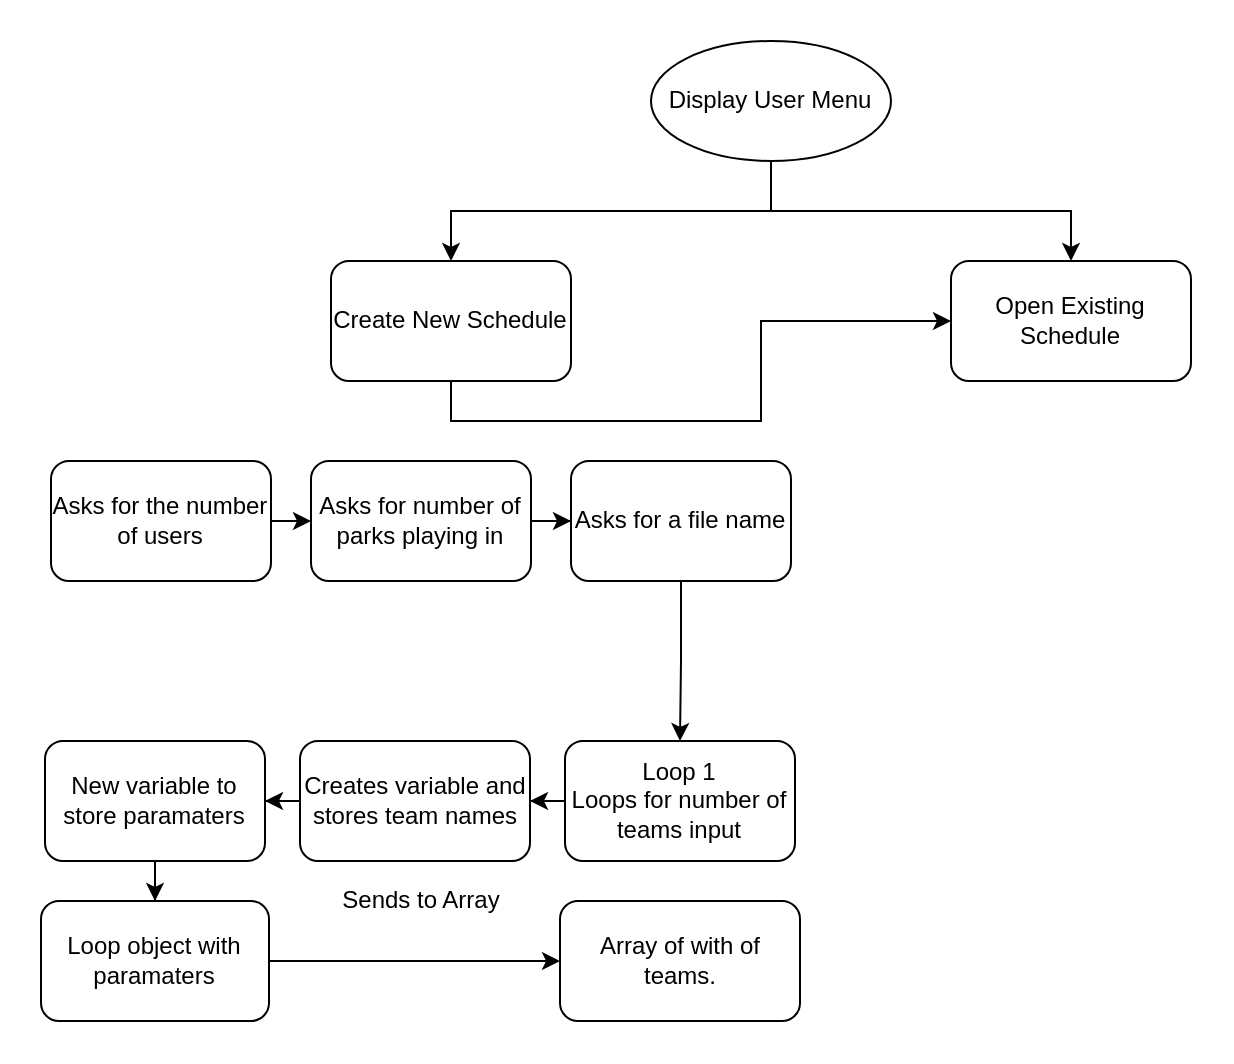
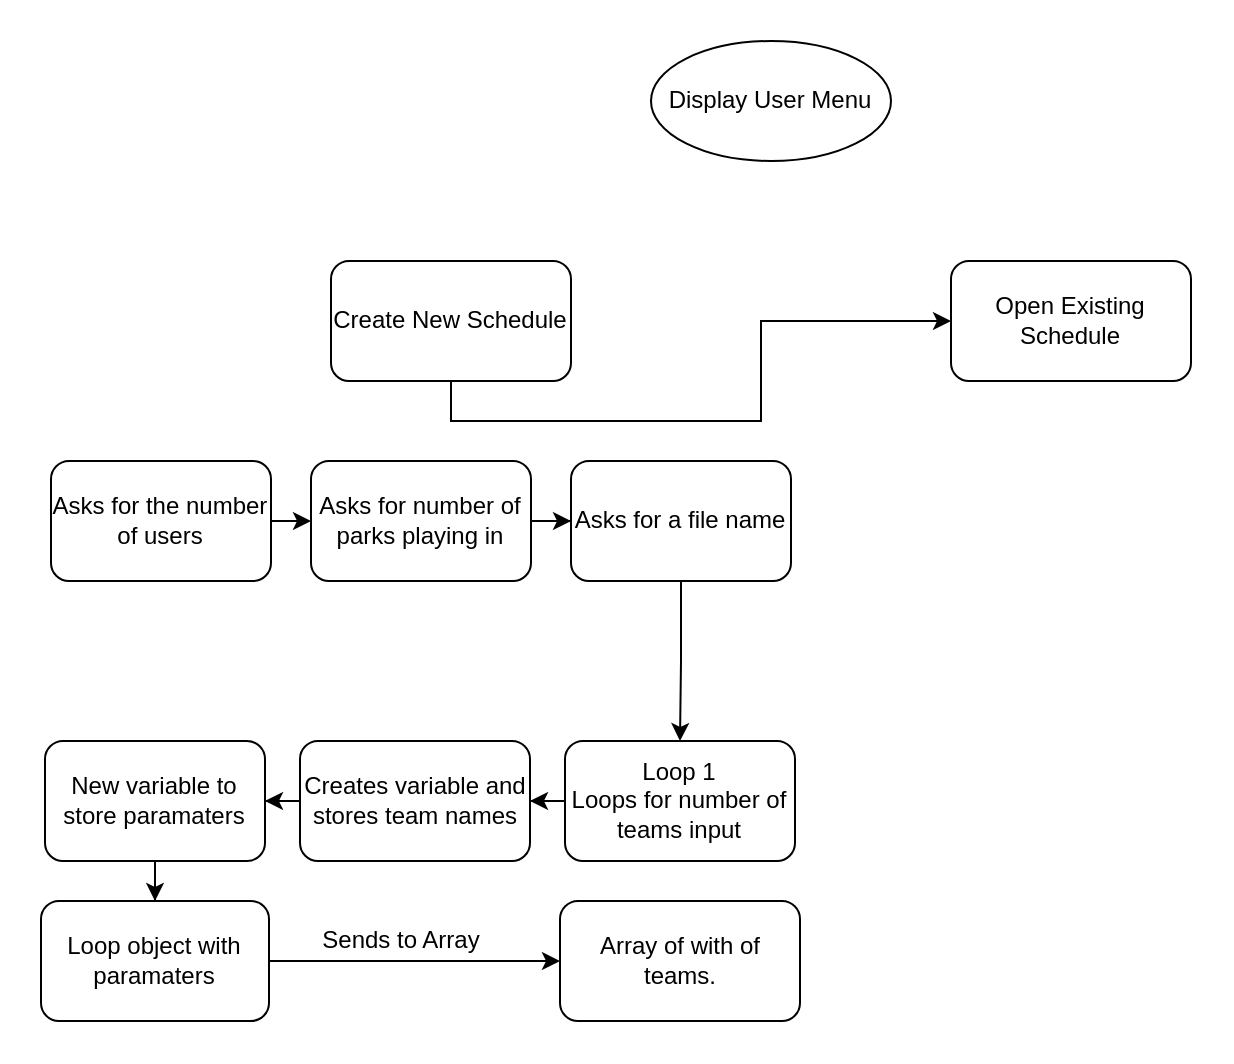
  <mxCell id="0" />
  <mxCell id="1" parent="0" />
- <mxCell id="2" style="edgeStyle=orthogonalEdgeStyle;rounded=0;orthogonalLoop=1;jettySize=auto;html=1;exitX=0.5;exitY=1;exitDx=0;exitDy=0;entryX=0.5;entryY=0;entryDx=0;entryDy=0;" edge="1" parent="1" source="4" target="6"><mxGeometry relative="1" as="geometry" /></mxCell>
- <mxCell id="3" style="edgeStyle=orthogonalEdgeStyle;rounded=0;orthogonalLoop=1;jettySize=auto;html=1;exitX=0.5;exitY=1;exitDx=0;exitDy=0;entryX=0.5;entryY=0;entryDx=0;entryDy=0;" edge="1" parent="1" source="4" target="7"><mxGeometry relative="1" as="geometry" /></mxCell>
  <mxCell id="4" value="Display User Menu" style="ellipse;whiteSpace=wrap;html=1;" vertex="1" parent="1"><mxGeometry x="325" y="20" width="120" height="60" as="geometry" /></mxCell>
  <mxCell id="5" style="edgeStyle=orthogonalEdgeStyle;rounded=0;orthogonalLoop=1;jettySize=auto;html=1;exitX=0.5;exitY=1;exitDx=0;exitDy=0;" edge="1" parent="1" source="6" target="7"><mxGeometry relative="1" as="geometry" /></mxCell>
  <mxCell id="6" value="Create New Schedule" style="rounded=1;whiteSpace=wrap;html=1;" vertex="1" parent="1"><mxGeometry x="165" y="130" width="120" height="60" as="geometry" /></mxCell>
  <mxCell id="7" value="Open Existing Schedule" style="rounded=1;whiteSpace=wrap;html=1;" vertex="1" parent="1"><mxGeometry x="475" y="130" width="120" height="60" as="geometry" /></mxCell>
  <mxCell id="8" style="edgeStyle=orthogonalEdgeStyle;rounded=0;orthogonalLoop=1;jettySize=auto;html=1;exitX=1;exitY=0.5;exitDx=0;exitDy=0;entryX=0;entryY=0.5;entryDx=0;entryDy=0;" edge="1" parent="1" source="9" target="11"><mxGeometry relative="1" as="geometry" /></mxCell>
  <mxCell id="9" value="Asks for the number of users" style="rounded=1;whiteSpace=wrap;html=1;" vertex="1" parent="1"><mxGeometry x="25" y="230" width="110" height="60" as="geometry" /></mxCell>
  <mxCell id="10" style="edgeStyle=orthogonalEdgeStyle;rounded=0;orthogonalLoop=1;jettySize=auto;html=1;" edge="1" parent="1" source="11" target="13"><mxGeometry relative="1" as="geometry" /></mxCell>
  <mxCell id="11" value="Asks for number of parks playing in" style="rounded=1;whiteSpace=wrap;html=1;" vertex="1" parent="1"><mxGeometry x="155" y="230" width="110" height="60" as="geometry" /></mxCell>
  <mxCell id="12" style="edgeStyle=orthogonalEdgeStyle;rounded=0;orthogonalLoop=1;jettySize=auto;html=1;entryX=0.5;entryY=0;entryDx=0;entryDy=0;" edge="1" parent="1" source="13" target="15"><mxGeometry relative="1" as="geometry" /></mxCell>
  <mxCell id="13" value="Asks for a file name&lt;br&gt;" style="rounded=1;whiteSpace=wrap;html=1;" vertex="1" parent="1"><mxGeometry x="285" y="230" width="110" height="60" as="geometry" /></mxCell>
  <mxCell id="14" style="edgeStyle=orthogonalEdgeStyle;rounded=0;orthogonalLoop=1;jettySize=auto;html=1;entryX=1;entryY=0.5;entryDx=0;entryDy=0;" edge="1" parent="1" source="15" target="17"><mxGeometry relative="1" as="geometry" /></mxCell>
  <mxCell id="15" value="Loop 1&lt;br&gt;Loops for number of teams input" style="rounded=1;whiteSpace=wrap;html=1;" vertex="1" parent="1"><mxGeometry x="282" y="370" width="115" height="60" as="geometry" /></mxCell>
  <mxCell id="16" style="edgeStyle=orthogonalEdgeStyle;rounded=0;orthogonalLoop=1;jettySize=auto;html=1;" edge="1" parent="1" source="17" target="19"><mxGeometry relative="1" as="geometry" /></mxCell>
  <mxCell id="17" value="Creates variable and stores team names" style="rounded=1;whiteSpace=wrap;html=1;" vertex="1" parent="1"><mxGeometry x="149.5" y="370" width="115" height="60" as="geometry" /></mxCell>
  <mxCell id="18" style="edgeStyle=orthogonalEdgeStyle;rounded=0;orthogonalLoop=1;jettySize=auto;html=1;entryX=0.5;entryY=0;entryDx=0;entryDy=0;" edge="1" parent="1" source="19" target="21"><mxGeometry relative="1" as="geometry" /></mxCell>
  <mxCell id="19" value="New variable to store paramaters" style="rounded=1;whiteSpace=wrap;html=1;" vertex="1" parent="1"><mxGeometry x="22" y="370" width="110" height="60" as="geometry" /></mxCell>
  <mxCell id="20" style="edgeStyle=orthogonalEdgeStyle;rounded=0;orthogonalLoop=1;jettySize=auto;html=1;exitX=1;exitY=0.5;exitDx=0;exitDy=0;entryX=0;entryY=0.5;entryDx=0;entryDy=0;" edge="1" parent="1" source="21" target="22"><mxGeometry relative="1" as="geometry" /></mxCell>
  <mxCell id="21" value="Loop object with paramaters" style="rounded=1;whiteSpace=wrap;html=1;" vertex="1" parent="1"><mxGeometry x="20" y="450" width="114" height="60" as="geometry" /></mxCell>
  <mxCell id="22" value="Array of with of teams." style="rounded=1;whiteSpace=wrap;html=1;" vertex="1" parent="1"><mxGeometry x="279.5" y="450" width="120" height="60" as="geometry" /></mxCell>
- <mxCell id="23" value="Sends to Array&lt;br&gt;" style="text;html=1;align=center;verticalAlign=middle;resizable=0;points=[];;autosize=1;" vertex="1" parent="1"><mxGeometry x="165" y="440" width="90" height="20" as="geometry" /></mxCell>
+ <mxCell id="23" value="Sends to Array&lt;br&gt;" style="text;html=1;align=center;verticalAlign=middle;resizable=0;points=[];;autosize=1;" vertex="1" parent="1"><mxGeometry x="155" y="460" width="90" height="20" as="geometry" /></mxCell>
